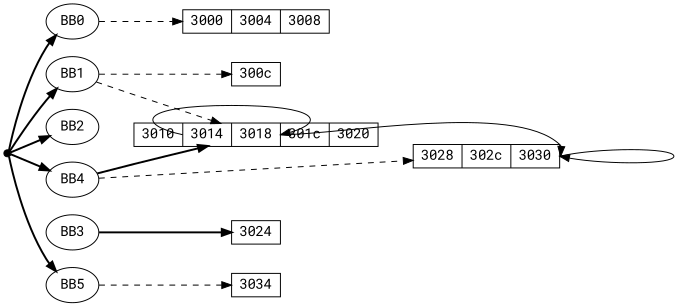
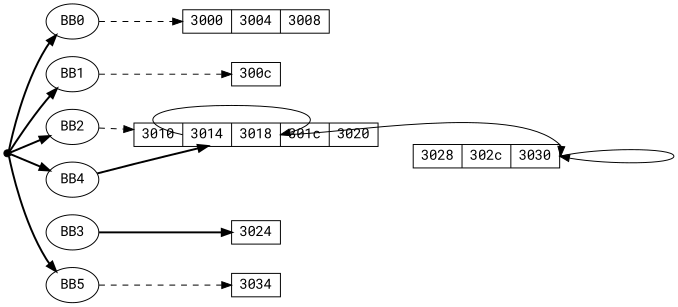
  digraph {
    fontname="Roboto Mono"
    rankdir=LR
    node [fontname="Roboto Mono"]
    edge [fontname="Roboto Mono" style=bold]
    entry [height=.1 shape=point]
    BB0
    BB1
    BB2
    BB3
    BB4
    BB5
    n8 [height=.2 label="{<_3000>3000|<_3004>3004|<_3008>3008}" shape=record width=.5]
    n9 [height=.2 label="{<_300c>300c}" shape=record width=.5]
    n10 [height=.2 label="{<_3010>3010|<_3014>3014|<_3018>3018|<_301c>301c|<_3020>3020}" shape=record width=.5]
    n11 [height=.2 label="{<_3024>3024}" shape=record width=.5]
    n12 [height=.2 label="{<_3028>3028|<_302c>302c|<_3030>3030}" shape=record width=.5]
    n13 [height=.2 label="{<_3034>3034}" shape=record width=.5]
    entry -> BB0
    entry -> BB1
    entry -> BB2
    entry -> BB3 [style=invis]
    entry -> BB4
    entry -> BB5
    BB0 -> n8 [style=dashed]
    BB1 -> n9 [style=dashed]
-   BB1 -> n10 [style=dashed]
+   BB2 -> n10 [style=dashed]
    BB3 -> n11
    BB4 -> n10
-   BB4 -> n12 [style=dashed]
    BB5 -> n13 [style=dashed]
    n10 -> n10 [headport="_3018:e" style=solid tailport="_3010:e"]
    n10 -> n12 [headport="_3030:e" style=solid tailport="_3018:e"]
    n12 -> n12 [headport="_3030:e" style=solid tailport="_3030:e"]
  }
